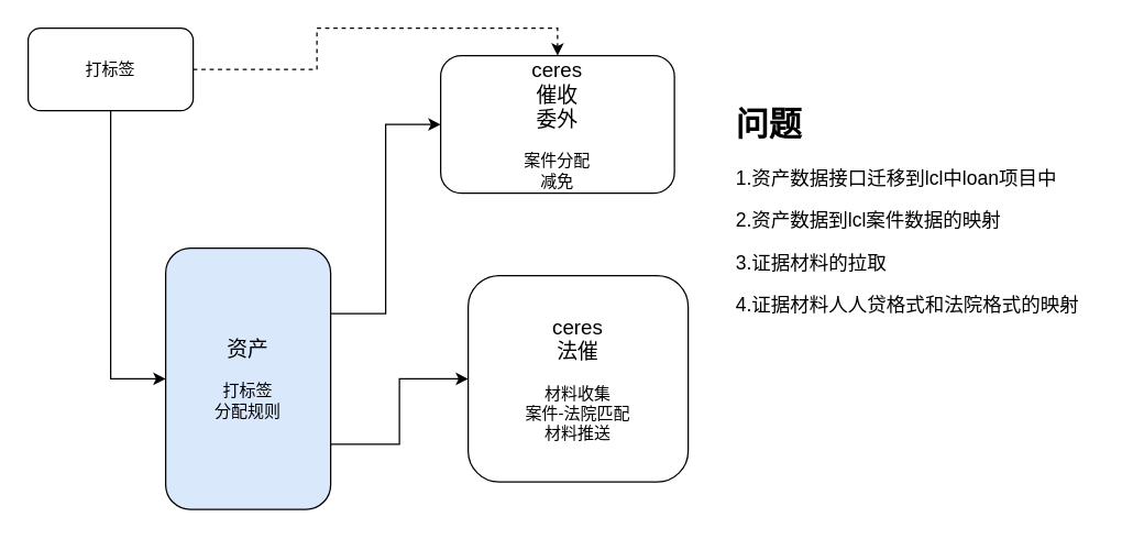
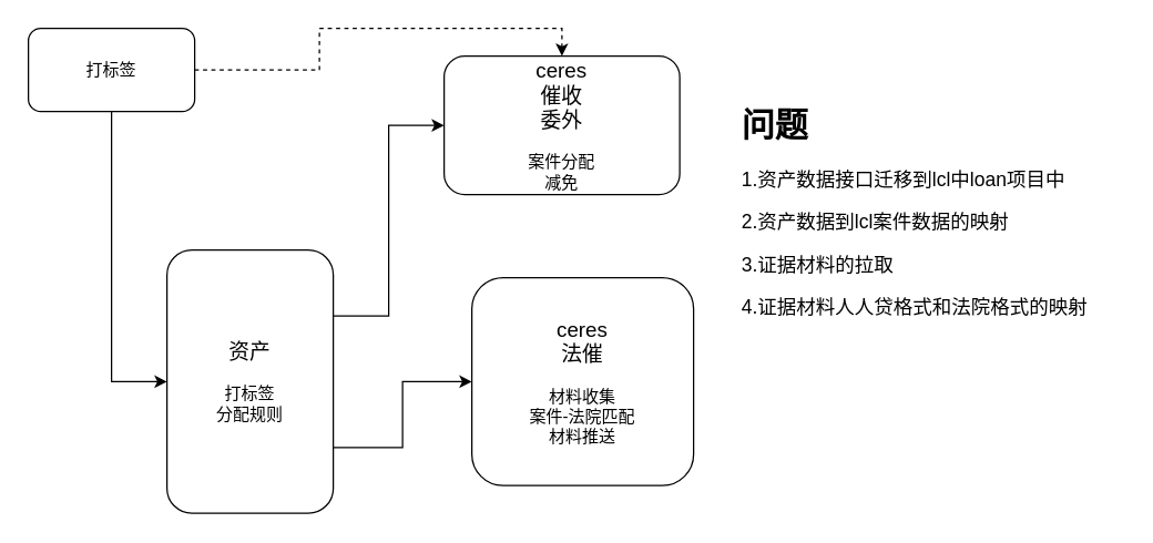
  <mxCell id="0" />
  <mxCell id="1" parent="0" />
  <mxCell id="2" style="edgeStyle=orthogonalEdgeStyle;rounded=0;orthogonalLoop=1;jettySize=auto;html=1;exitX=1;exitY=0.25;exitDx=0;exitDy=0;entryX=0;entryY=0.5;entryDx=0;entryDy=0;" parent="1" source="4" target="5" edge="1"><mxGeometry relative="1" as="geometry" /></mxCell>
  <mxCell id="3" style="edgeStyle=orthogonalEdgeStyle;rounded=0;orthogonalLoop=1;jettySize=auto;html=1;exitX=1;exitY=0.75;exitDx=0;exitDy=0;" parent="1" source="4" target="6" edge="1"><mxGeometry relative="1" as="geometry" /></mxCell>
- <mxCell id="4" value="&lt;font style=&quot;font-size: 15px&quot;&gt;资产&lt;/font&gt;&lt;br&gt;&lt;br&gt;打标签&lt;br&gt;分配规则" style="rounded=1;whiteSpace=wrap;html=1;fillColor=#dae8fc;" parent="1" vertex="1"><mxGeometry x="120" y="180" width="120" height="190" as="geometry" /></mxCell>
+ <mxCell id="4" value="&lt;font style=&quot;font-size: 15px&quot;&gt;资产&lt;/font&gt;&lt;br&gt;&lt;br&gt;打标签&lt;br&gt;分配规则" style="rounded=1;whiteSpace=wrap;html=1;" parent="1" vertex="1"><mxGeometry x="120" y="180" width="120" height="190" as="geometry" /></mxCell>
  <mxCell id="5" value="&lt;font style=&quot;font-size: 15px&quot;&gt;ceres&lt;br&gt;催收&lt;br&gt;委外&lt;/font&gt;&lt;br&gt;&lt;br&gt;案件分配&lt;br&gt;减免" style="rounded=1;whiteSpace=wrap;html=1;" parent="1" vertex="1"><mxGeometry x="320" y="40" width="170" height="100" as="geometry" /></mxCell>
  <mxCell id="6" value="&lt;font style=&quot;font-size: 15px&quot;&gt;ceres&lt;br&gt;法催&lt;/font&gt;&lt;br&gt;&lt;br&gt;材料收集&lt;br&gt;案件-法院匹配&lt;br&gt;材料推送" style="rounded=1;whiteSpace=wrap;html=1;" parent="1" vertex="1"><mxGeometry x="340" y="200" width="160" height="150" as="geometry" /></mxCell>
  <mxCell id="7" style="edgeStyle=orthogonalEdgeStyle;rounded=0;orthogonalLoop=1;jettySize=auto;html=1;exitX=1;exitY=0.5;exitDx=0;exitDy=0;entryX=0.5;entryY=0;entryDx=0;entryDy=0;dashed=1;" edge="1" parent="1" source="9" target="5"><mxGeometry relative="1" as="geometry" /></mxCell>
  <mxCell id="8" style="edgeStyle=orthogonalEdgeStyle;rounded=0;orthogonalLoop=1;jettySize=auto;html=1;exitX=0.5;exitY=1;exitDx=0;exitDy=0;entryX=0;entryY=0.5;entryDx=0;entryDy=0;" edge="1" parent="1" source="9" target="4"><mxGeometry relative="1" as="geometry" /></mxCell>
  <mxCell id="9" value="打标签" style="rounded=1;whiteSpace=wrap;html=1;" vertex="1" parent="1"><mxGeometry x="20" y="20" width="120" height="60" as="geometry" /></mxCell>
  <mxCell id="10" value="&lt;h1&gt;问题&lt;/h1&gt;&lt;p style=&quot;font-size: 14px&quot;&gt;&lt;font style=&quot;font-size: 14px&quot;&gt;1.资产数据接口迁移到lcl中loan项目中&lt;/font&gt;&lt;/p&gt;&lt;p style=&quot;font-size: 14px&quot;&gt;&lt;font style=&quot;font-size: 14px&quot;&gt;2.资产数据到lcl案件数据的映射&lt;/font&gt;&lt;/p&gt;&lt;p style=&quot;font-size: 14px&quot;&gt;&lt;font style=&quot;font-size: 14px&quot;&gt;3.证据材料的拉取&lt;/font&gt;&lt;/p&gt;&lt;p style=&quot;font-size: 14px&quot;&gt;&lt;font style=&quot;font-size: 14px&quot;&gt;4.证据材料人人贷格式和法院格式的映射&lt;/font&gt;&lt;/p&gt;&lt;p&gt;&lt;br&gt;&lt;/p&gt;&lt;p&gt;&lt;br&gt;&lt;/p&gt;" style="text;html=1;strokeColor=none;fillColor=none;spacing=5;spacingTop=-20;whiteSpace=wrap;overflow=hidden;rounded=0;" vertex="1" parent="1"><mxGeometry x="530" y="70" width="280" height="180" as="geometry" /></mxCell>
